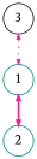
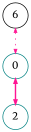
  digraph {
    fontname=Merriweather
    normalize=true
    scale=1.3
    node [color=teal fixedsize=true fontname=Merriweather shape=circle]
    edge [arrowsize=0.6 color=deeppink dir=both fontname=Merriweather]
-   1 [width=0.5]
+   1 [width=0.5 label=0]
    2 [width=0.5]
-   3 [color=black width=0.5]
+   3 [color=black width=0.5 label=6]
    1 -> 2 [style=bold]
    3 -> 1 [style=dotted]
  }
